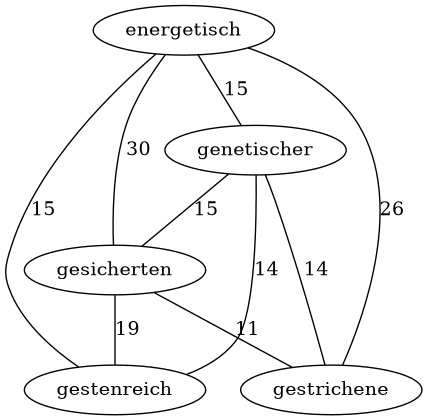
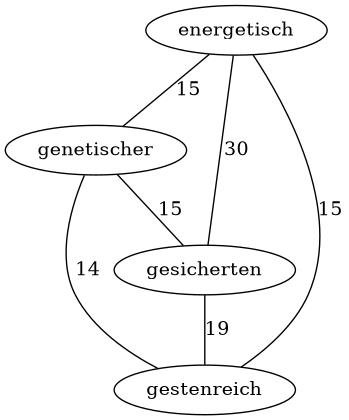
  graph {
    energetisch
    genetischer
    gesicherten
    gestenreich
-   gestrichene
    energetisch -- genetischer [label=15]
    energetisch -- gesicherten [label=30]
    energetisch -- gestenreich [label=15]
-   energetisch -- gestrichene [label=26]
    genetischer -- gesicherten [label=15]
    genetischer -- gestenreich [label=14]
-   genetischer -- gestrichene [label=14]
    gesicherten -- gestenreich [label=19]
-   gesicherten -- gestrichene [label=11]
  }
